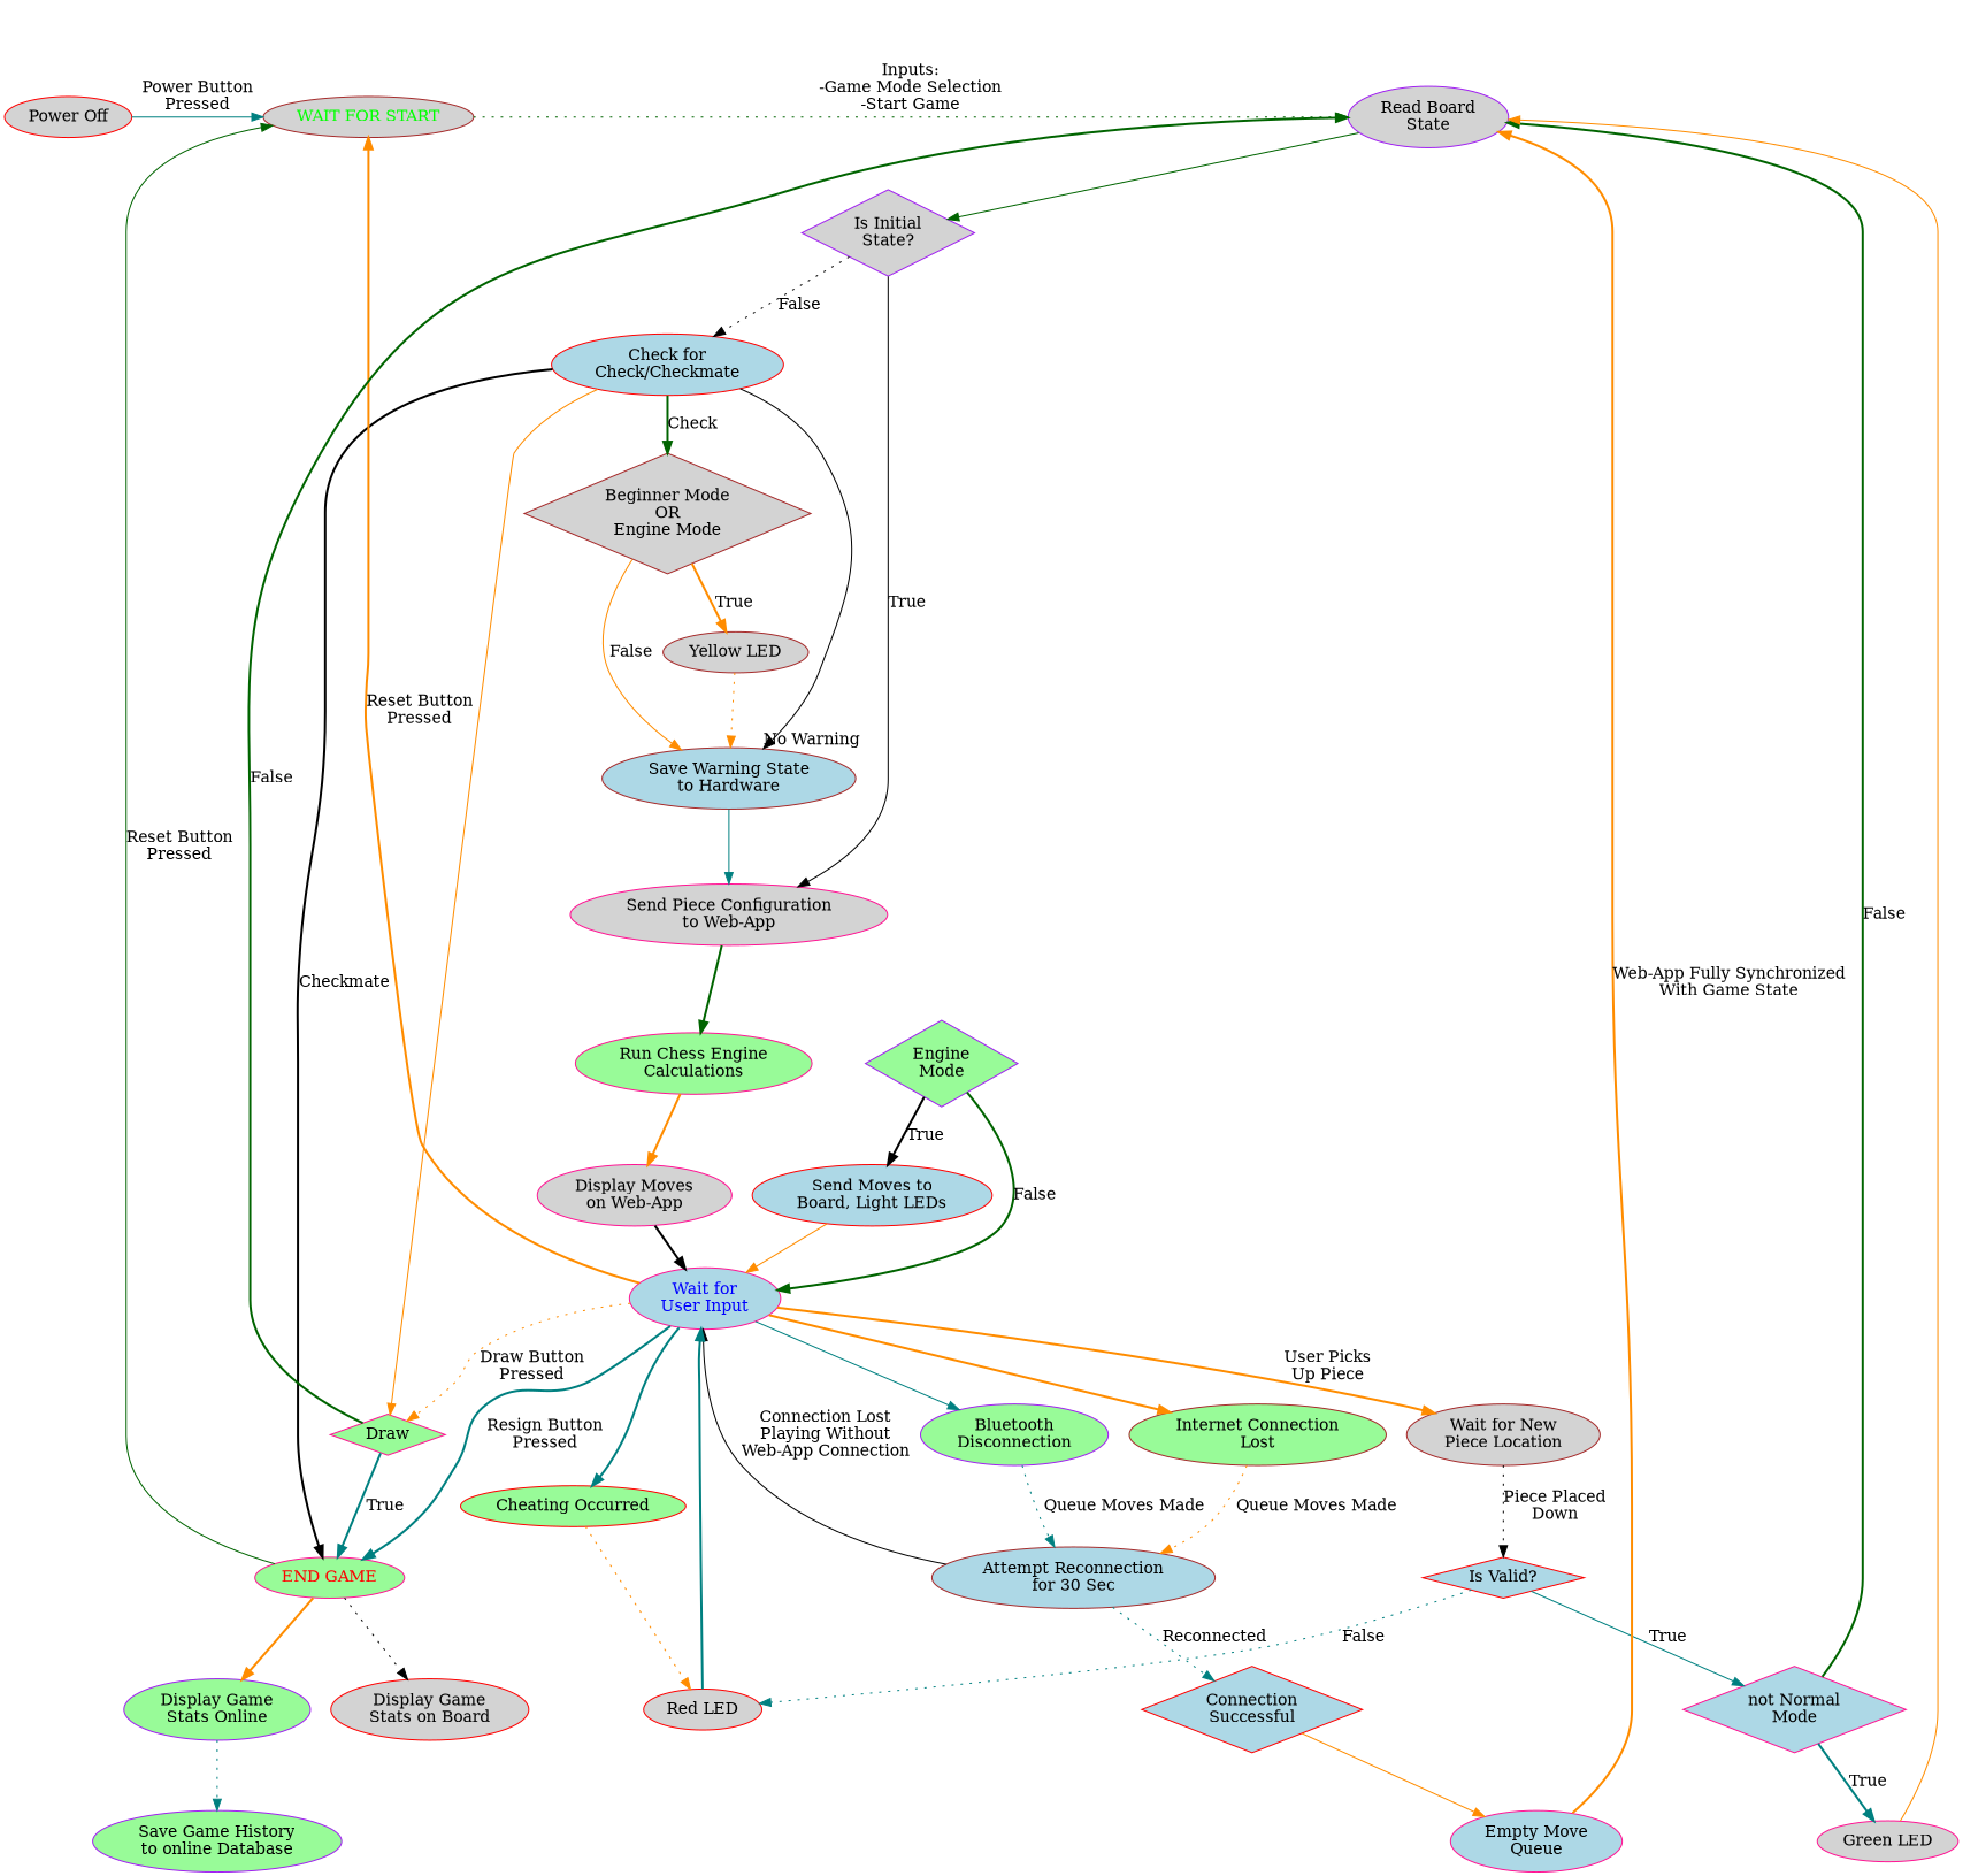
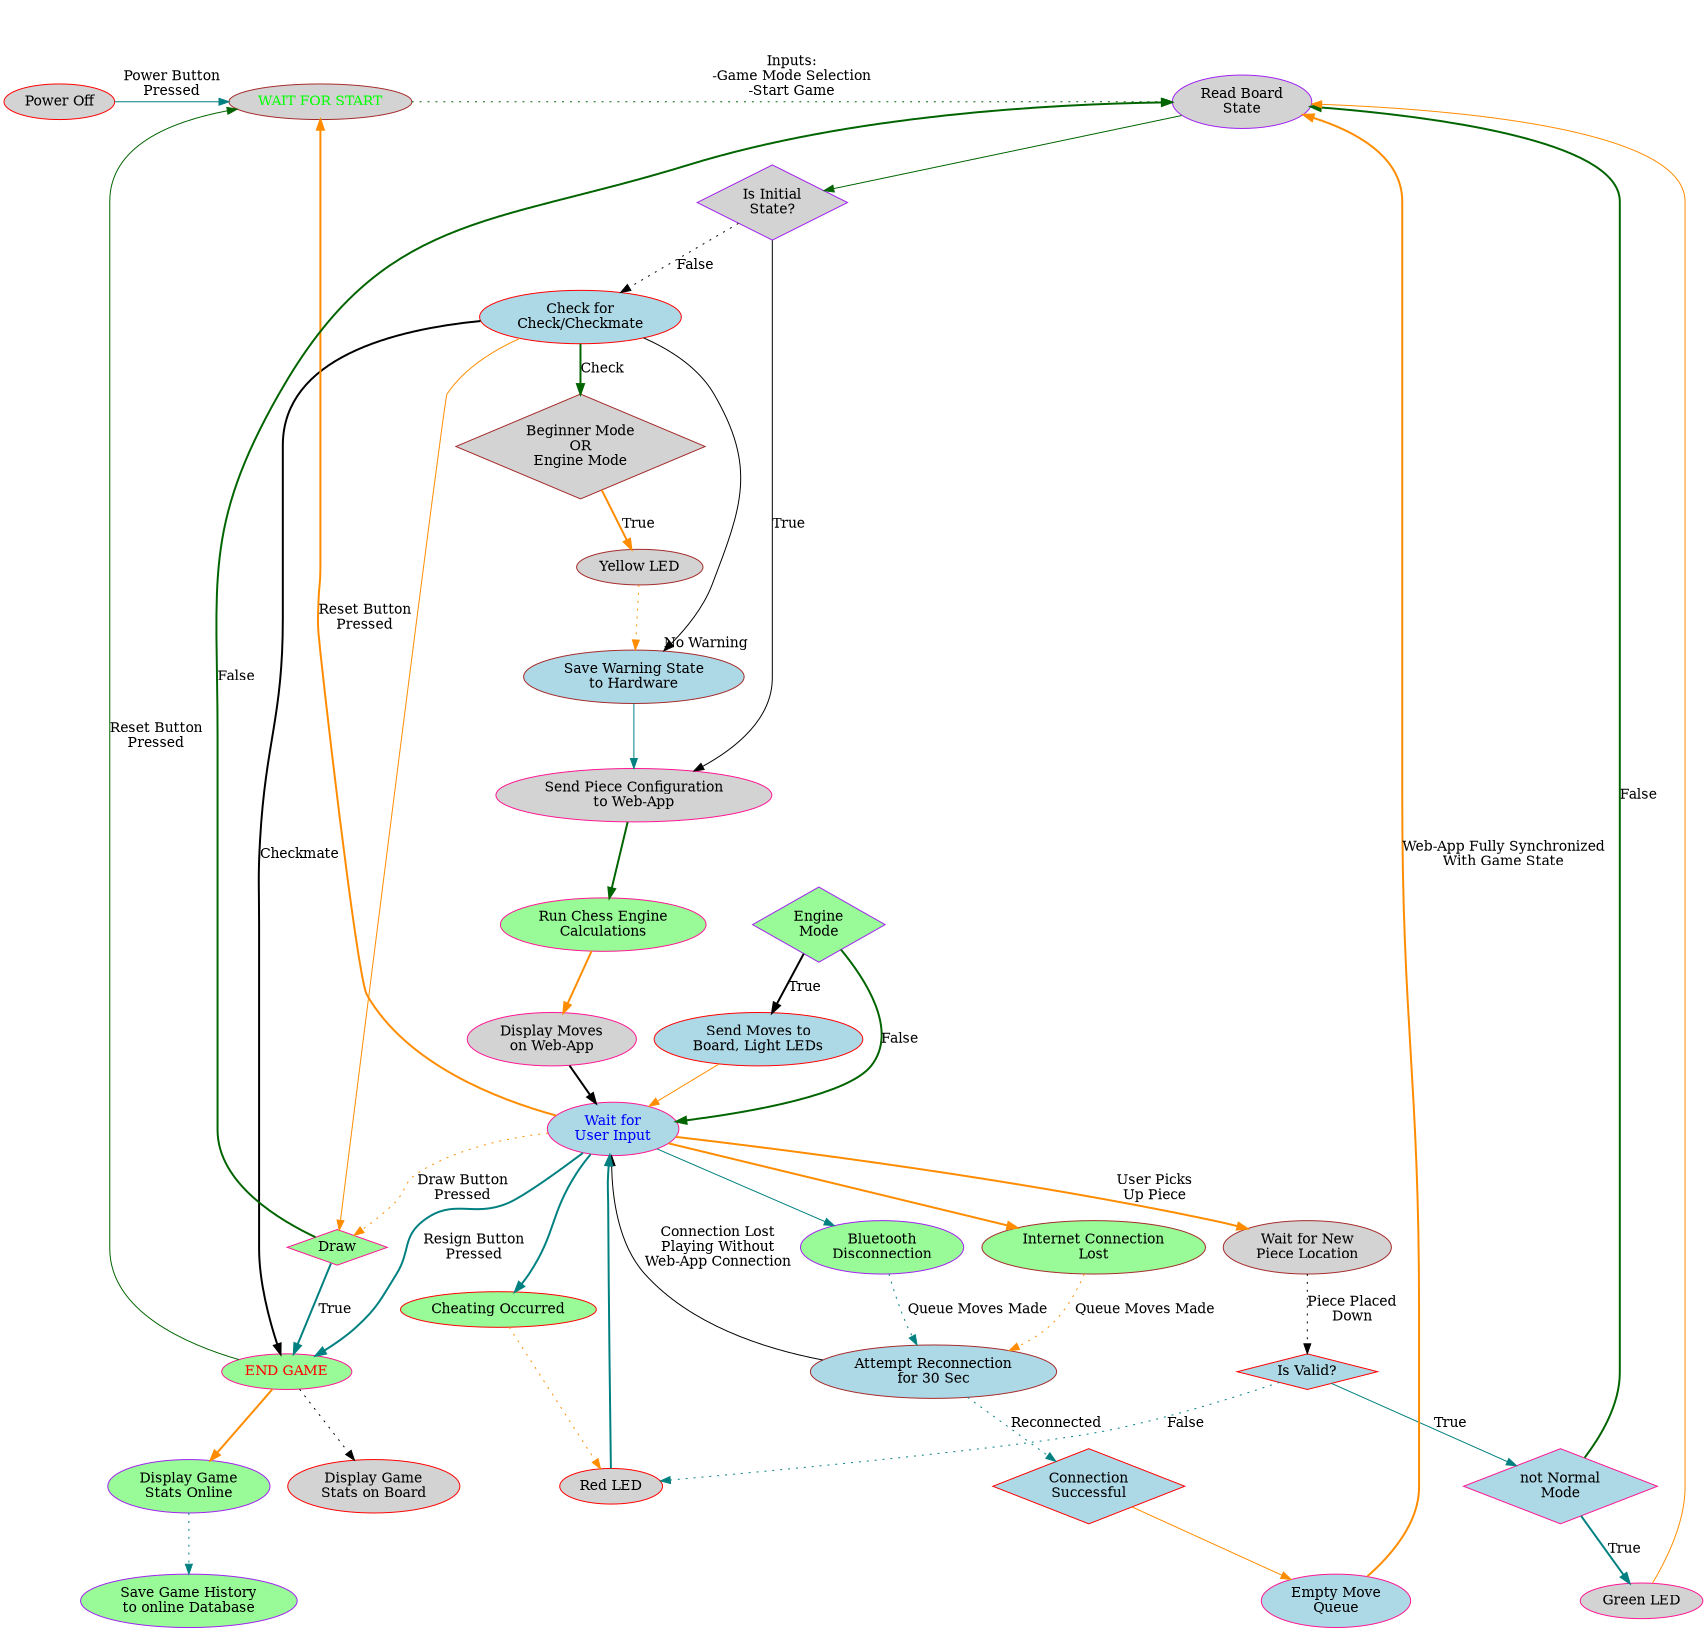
  digraph {
    fontname="times-bold"
    fontsize=25
    label=" "
    labelloc=t
    node [color=deeppink fillcolor=lightgrey style=filled]
    edge [color=darkorange style=bold]
    n1 [color=red label="Power Off"]
    n2 [color=brown fontcolor=green label="WAIT FOR START"]
    n3 [color=purple label="Read Board\nState"]
    n4 [color=purple label="Is Initial\nState?" shape=diamond]
    n5 [label="Send Piece Configuration\nto Web-App"]
    n6 [color=red fillcolor=lightblue label="Check for\nCheck/Checkmate"]
    n7 [fillcolor=palegreen label="Run Chess Engine\nCalculations"]
    n8 [label="Display Moves\non Web-App"]
    n9 [fillcolor=lightblue fontcolor=blue label="Wait for\nUser Input"]
    n10 [color=purple fillcolor=palegreen label="Engine\nMode" shape=diamond]
    n11 [color=red fillcolor=lightblue label="Send Moves to\nBoard, Light LEDs"]
    n12 [color=brown label="Wait for New\nPiece Location"]
    n13 [fillcolor=palegreen fontcolor=red label="END GAME"]
    n14 [color=purple fillcolor=palegreen label="Bluetooth\nDisconnection"]
    n15 [color=brown fillcolor=palegreen label="Internet Connection\nLost"]
    n16 [color=red fillcolor=palegreen label="Cheating Occurred"]
    n17 [fillcolor=palegreen label=Draw shape=diamond]
    n18 [color=red fillcolor=lightblue label="Is Valid?" shape=diamond]
    n19 [color=red label="Display Game\nStats on Board"]
    n20 [color=purple fillcolor=palegreen label="Display Game\nStats Online"]
    n21 [color=brown fillcolor=lightblue label="Attempt Reconnection\nfor 30 Sec"]
    n22 [color=red label="Red LED"]
    n23 [fillcolor=lightblue label="not Normal\nMode" shape=diamond]
    n24 [color=brown label="Yellow LED"]
    n25 [color=brown fillcolor=lightblue label="Save Warning State\nto Hardware"]
    n26 [label="Green LED"]
    n27 [color=brown label="Beginner Mode\nOR\nEngine Mode" shape=diamond]
    n28 [color=purple fillcolor=palegreen label="Save Game History\nto online Database"]
    n29 [color=red fillcolor=lightblue label="Connection\nSuccessful" shape=diamond]
    n30 [fillcolor=lightblue label="Empty Move\nQueue"]
    subgraph sub_1 {
      rank=same
      n1
      n2
      n3
    }
    n1 -> n2 [color=teal label="Power Button\nPressed" style=solid]
    n2 -> n3 [color=darkgreen label="Inputs:\n-Game Mode Selection\n-Start Game" style=dotted]
    n3 -> n4 [color=darkgreen style=solid]
    n4 -> n5 [color=black label=True style=solid]
    n4 -> n6 [color=black label=False style=dotted]
    n5 -> n7 [color=darkgreen]
    n6 -> n13 [color=black label=Checkmate]
    n6 -> n17 [style=solid]
    n6 -> n25 [color=black headlabel="No Warning" style=solid]
    n6 -> n27 [color=darkgreen label=Check]
    n7 -> n8
    n8 -> n9 [color=black]
    n9 -> n2 [label="Reset Button\nPressed"]
    n9 -> n12 [label="User Picks\nUp Piece"]
    n9 -> n13 [color=teal label="Resign Button\nPressed"]
    n9 -> n14 [color=teal style=solid]
    n9 -> n15
    n9 -> n16 [color=teal]
    n9 -> n17 [label="Draw Button\nPressed" style=dotted]
    n10 -> n9 [color=darkgreen label=False]
    n10 -> n11 [color=black label=True]
    n11 -> n9 [style=solid]
    n12 -> n18 [color=black label="Piece Placed\nDown" style=dotted]
    n13 -> n2 [color=darkgreen label="Reset Button\nPressed" style=solid]
    n13 -> n19 [color=black style=dotted]
    n13 -> n20
    n14 -> n21 [color=teal label="Queue Moves Made" style=dotted]
    n15 -> n21 [label="Queue Moves Made" style=dotted]
    n16 -> n22 [style=dotted]
    n17 -> n3 [color=darkgreen label=False]
    n17 -> n13 [color=teal label=True]
    n18 -> n22 [color=teal label=False style=dotted]
    n18 -> n23 [color=teal label=True style=solid]
    n20 -> n28 [color=teal style=dotted]
    n21 -> n9 [color=black label="Connection Lost\nPlaying Without\nWeb-App Connection" style=solid]
    n21 -> n29 [color=teal label=Reconnected style=dotted]
    n22 -> n9 [color=teal]
    n23 -> n3 [color=darkgreen label=False]
    n23 -> n26 [color=teal label=True]
    n24 -> n25 [style=dotted]
    n25 -> n5 [color=teal style=solid]
    n26 -> n3 [style=solid]
    n27 -> n24 [label=True]
-   n27 -> n25 [label=False style=solid]
    n29 -> n30 [style=solid]
    n30 -> n3 [label="Web-App Fully Synchronized\nWith Game State"]
  }
